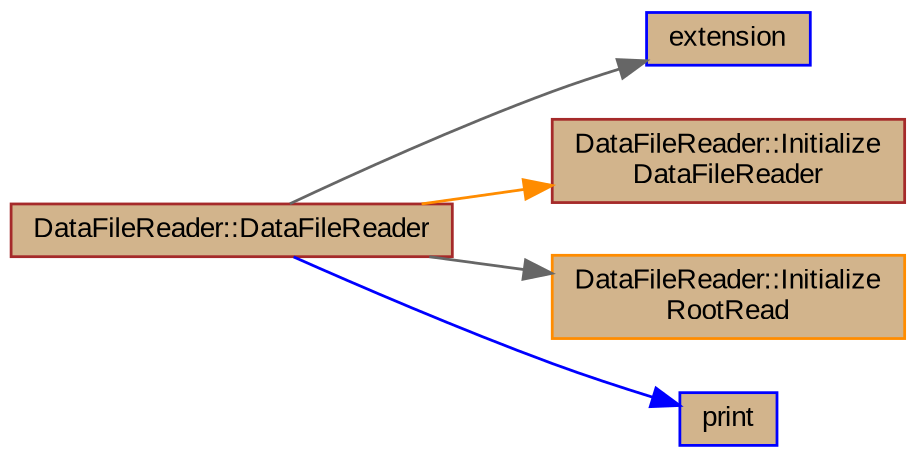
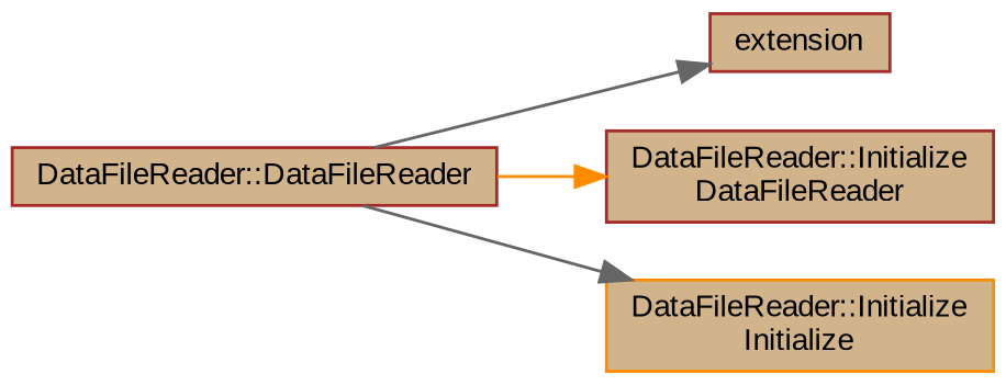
  digraph {
    fontname="Liberation Sans"
    rankdir=LR
    node [color=brown fillcolor=tan fontname="Liberation Sans" fontsize=10 shape=record style=filled]
    edge [color=gray40 fontname="Liberation Sans" fontsize=10 labelfontname=Helvetica labelfontsize=10 style=solid]
    n1 [fontcolor=black height=0.2 label="DataFileReader::DataFileReader" width=0.4]
-   n2 [color=blue height=0.2 label=extension width=0.4]
+   n2 [height=0.2 label=extension width=0.4]
    n3 [height=0.2 label="DataFileReader::Initialize\lDataFileReader" width=0.4]
-   n4 [color=darkorange height=0.2 label="DataFileReader::Initialize\lRootRead" width=0.4]
-   n5 [color=blue height=0.2 label=print width=0.4]
+   n4 [color=darkorange height=0.2 label="DataFileReader::Initialize\lInitialize" width=0.4]
    n1 -> n2
    n1 -> n3 [color=darkorange]
    n1 -> n4
-   n1 -> n5 [color=blue]
  }
